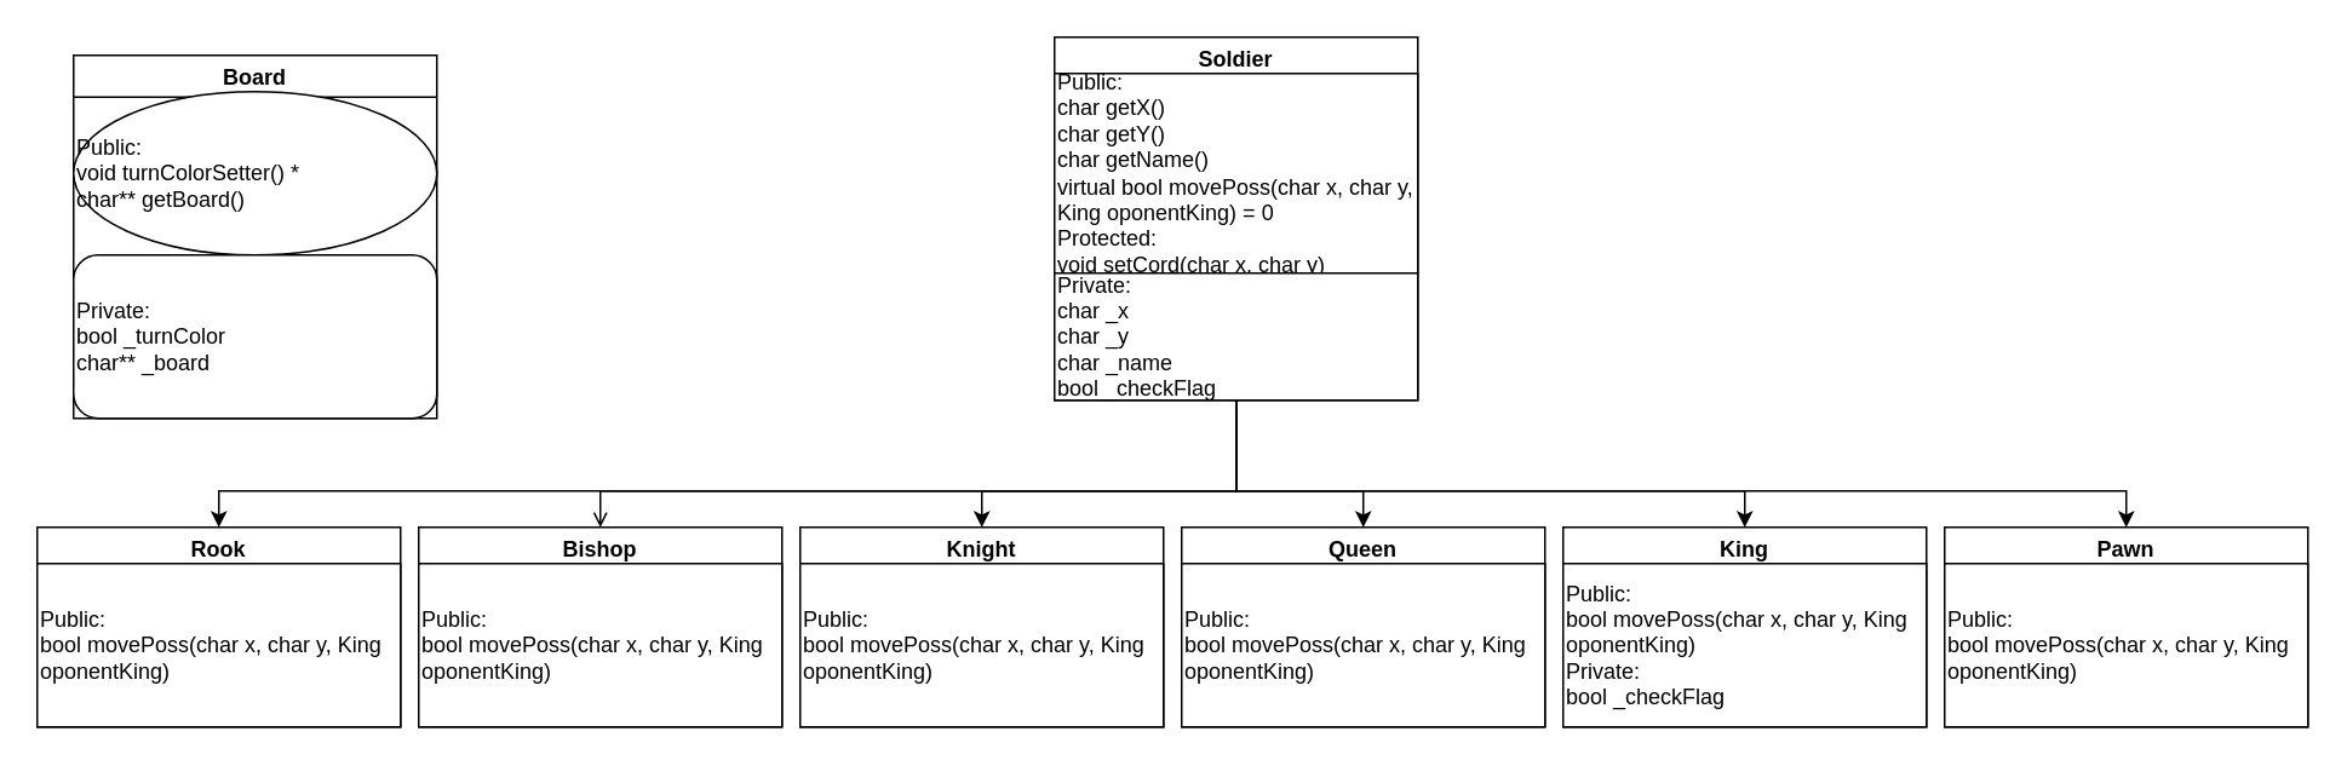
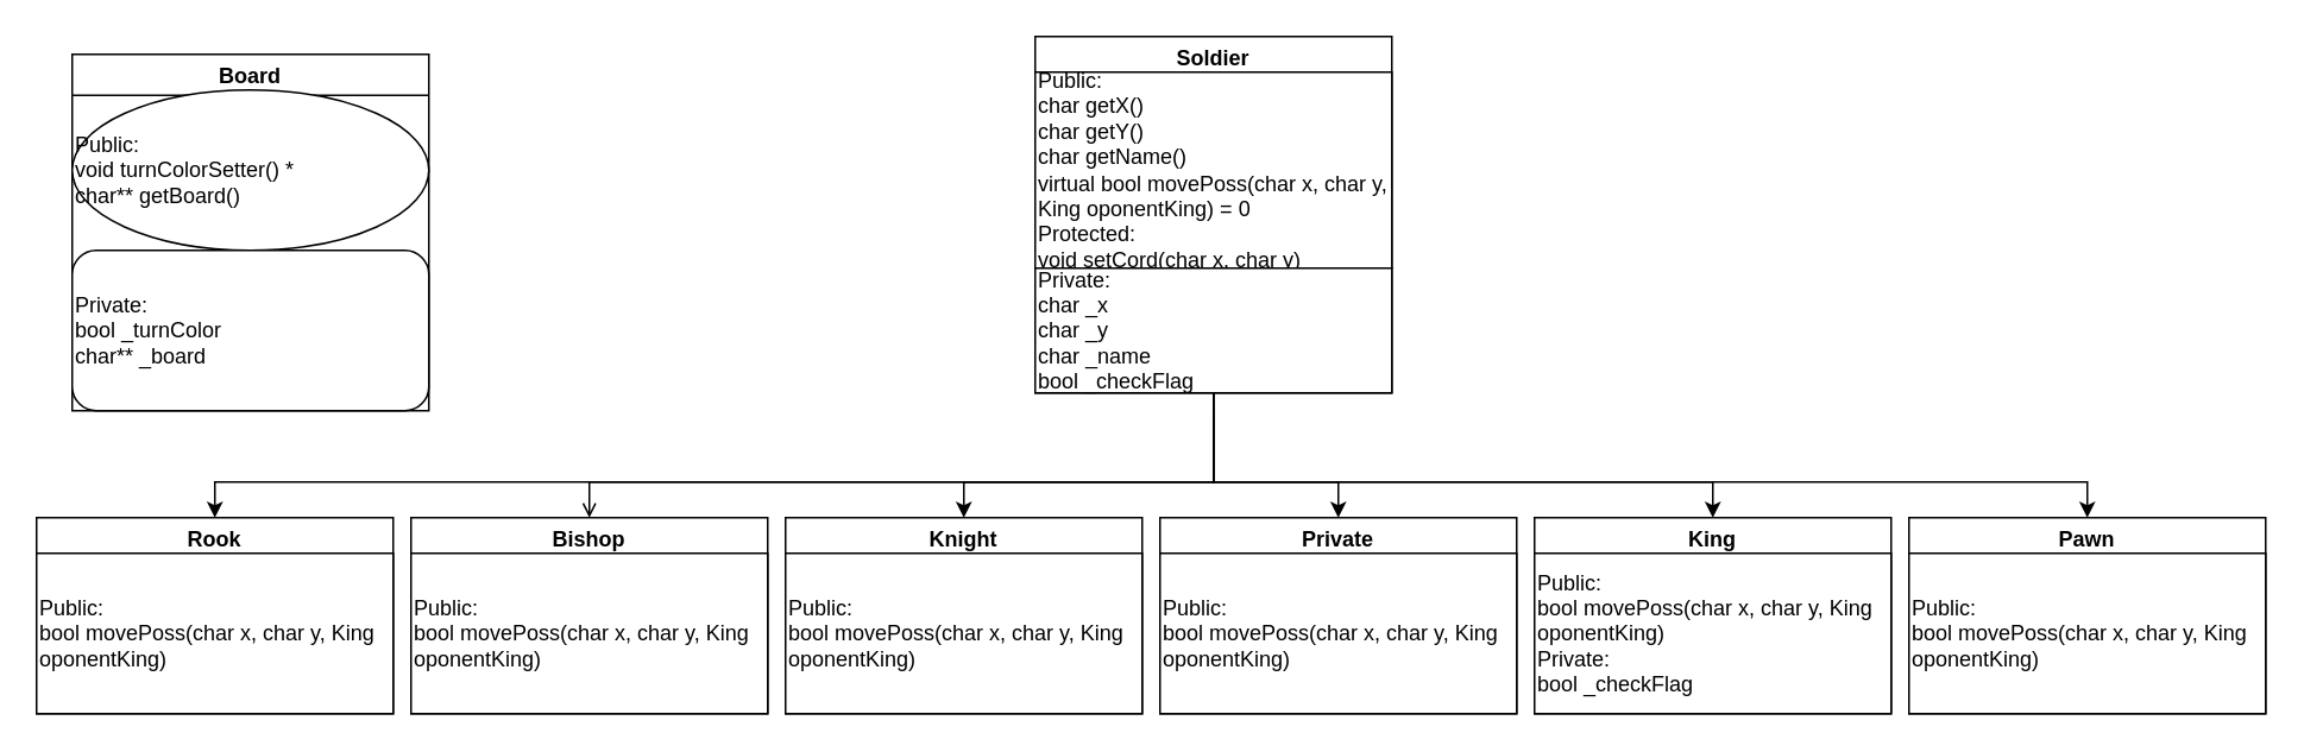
  <mxCell id="0" />
  <mxCell id="1" parent="0" />
  <mxCell id="2" value="" style="edgeStyle=orthogonalEdgeStyle;rounded=0;orthogonalLoop=1;jettySize=auto;html=1;exitX=0.5;exitY=1;exitDx=0;exitDy=0;entryX=0.5;entryY=0;entryDx=0;entryDy=0;endArrow=open;" edge="1" parent="1" source="8" target="14"><mxGeometry relative="1" as="geometry"><Array as="points"><mxPoint x="680" y="270" /><mxPoint x="330" y="270" /></Array></mxGeometry></mxCell>
  <mxCell id="3" value="Board" style="swimlane;" vertex="1" parent="1"><mxGeometry x="40" y="30" width="200" height="200" as="geometry" /></mxCell>
  <mxCell id="4" value="Public:&lt;br&gt;void turnColorSetter() *&lt;br&gt;char** getBoard()" style="ellipse;whiteSpace=wrap;html=1;align=left;" vertex="1" parent="3"><mxGeometry y="20" width="200" height="90" as="geometry" /></mxCell>
  <mxCell id="5" value="Private:&lt;br&gt;bool _turnColor&lt;br&gt;char** _board" style="whiteSpace=wrap;html=1;align=left;rounded=1;" vertex="1" parent="1"><mxGeometry x="40" y="140" width="200" height="90" as="geometry" /></mxCell>
  <mxCell id="6" style="edgeStyle=orthogonalEdgeStyle;rounded=0;orthogonalLoop=1;jettySize=auto;html=1;exitX=0.5;exitY=1;exitDx=0;exitDy=0;entryX=0.5;entryY=0;entryDx=0;entryDy=0;" edge="1" parent="1" source="10" target="11"><mxGeometry relative="1" as="geometry"><Array as="points"><mxPoint x="680" y="270" /><mxPoint x="120" y="270" /></Array></mxGeometry></mxCell>
  <mxCell id="7" style="edgeStyle=orthogonalEdgeStyle;rounded=0;orthogonalLoop=1;jettySize=auto;html=1;exitX=0.5;exitY=1;exitDx=0;exitDy=0;entryX=0.5;entryY=0;entryDx=0;entryDy=0;" edge="1" parent="1" source="10" target="17"><mxGeometry relative="1" as="geometry"><Array as="points"><mxPoint x="680" y="270" /><mxPoint x="540" y="270" /></Array></mxGeometry></mxCell>
  <mxCell id="8" value="Soldier" style="swimlane;" vertex="1" parent="1"><mxGeometry x="580" y="20" width="200" height="200" as="geometry" /></mxCell>
  <mxCell id="9" value="Public:&lt;br&gt;char getX()&lt;br&gt;char getY()&lt;br&gt;char getName()&lt;br&gt;virtual bool movePoss(char x, char y, King oponentKing) = 0&lt;br&gt;Protected:&lt;br&gt;void setCord(char x, char y)" style="rounded=0;whiteSpace=wrap;html=1;align=left;" vertex="1" parent="8"><mxGeometry y="20" width="200" height="110" as="geometry" /></mxCell>
  <mxCell id="10" value="Private:&lt;br&gt;char _x&lt;br&gt;char _y&lt;br&gt;char _name&lt;br&gt;bool _checkFlag" style="rounded=0;whiteSpace=wrap;html=1;align=left;" vertex="1" parent="8"><mxGeometry y="130" width="200" height="70" as="geometry" /></mxCell>
  <mxCell id="11" value="Rook" style="swimlane;" vertex="1" parent="1"><mxGeometry x="20" y="290" width="200" height="110" as="geometry" /></mxCell>
  <mxCell id="12" value="Public:&lt;br&gt;bool movePoss(char x, char y, King oponentKing)" style="rounded=0;whiteSpace=wrap;html=1;align=left;" vertex="1" parent="11"><mxGeometry y="20" width="200" height="90" as="geometry" /></mxCell>
  <mxCell id="13" style="edgeStyle=orthogonalEdgeStyle;rounded=0;orthogonalLoop=1;jettySize=auto;html=1;exitX=0.5;exitY=1;exitDx=0;exitDy=0;" edge="1" parent="11" source="12" target="12"><mxGeometry relative="1" as="geometry" /></mxCell>
  <mxCell id="14" value="Bishop" style="swimlane;" vertex="1" parent="1"><mxGeometry x="230" y="290" width="200" height="110" as="geometry" /></mxCell>
  <mxCell id="15" value="Public:&lt;br&gt;bool movePoss(char x, char y, King oponentKing)" style="rounded=0;whiteSpace=wrap;html=1;align=left;" vertex="1" parent="14"><mxGeometry y="20" width="200" height="90" as="geometry" /></mxCell>
  <mxCell id="16" style="edgeStyle=orthogonalEdgeStyle;rounded=0;orthogonalLoop=1;jettySize=auto;html=1;exitX=0.5;exitY=1;exitDx=0;exitDy=0;" edge="1" parent="14" source="15" target="15"><mxGeometry relative="1" as="geometry" /></mxCell>
  <mxCell id="17" value="Knight" style="swimlane;" vertex="1" parent="1"><mxGeometry x="440" y="290" width="200" height="110" as="geometry" /></mxCell>
  <mxCell id="18" value="Public:&lt;br&gt;bool movePoss(char x, char y, King oponentKing)" style="rounded=0;whiteSpace=wrap;html=1;align=left;" vertex="1" parent="17"><mxGeometry y="20" width="200" height="90" as="geometry" /></mxCell>
  <mxCell id="19" style="edgeStyle=orthogonalEdgeStyle;rounded=0;orthogonalLoop=1;jettySize=auto;html=1;exitX=0.5;exitY=1;exitDx=0;exitDy=0;" edge="1" parent="17" source="18" target="18"><mxGeometry relative="1" as="geometry" /></mxCell>
- <mxCell id="20" value="Queen" style="swimlane;" vertex="1" parent="1"><mxGeometry x="650" y="290" width="200" height="110" as="geometry" /></mxCell>
+ <mxCell id="20" value="Private" style="swimlane;" vertex="1" parent="1"><mxGeometry x="650" y="290" width="200" height="110" as="geometry" /></mxCell>
  <mxCell id="21" value="Public:&lt;br&gt;bool movePoss(char x, char y, King oponentKing)" style="rounded=0;whiteSpace=wrap;html=1;align=left;" vertex="1" parent="20"><mxGeometry y="20" width="200" height="90" as="geometry" /></mxCell>
  <mxCell id="22" style="edgeStyle=orthogonalEdgeStyle;rounded=0;orthogonalLoop=1;jettySize=auto;html=1;exitX=0.5;exitY=1;exitDx=0;exitDy=0;" edge="1" parent="20" source="21" target="21"><mxGeometry relative="1" as="geometry" /></mxCell>
  <mxCell id="23" style="edgeStyle=orthogonalEdgeStyle;rounded=0;orthogonalLoop=1;jettySize=auto;html=1;entryX=0.5;entryY=0;entryDx=0;entryDy=0;" edge="1" parent="1" target="20"><mxGeometry relative="1" as="geometry"><mxPoint x="680" y="230" as="sourcePoint" /><Array as="points"><mxPoint x="680" y="230" /><mxPoint x="680" y="270" /><mxPoint x="750" y="270" /></Array></mxGeometry></mxCell>
  <mxCell id="24" value="King" style="swimlane;" vertex="1" parent="1"><mxGeometry x="860" y="290" width="200" height="110" as="geometry" /></mxCell>
  <mxCell id="25" value="Public:&lt;br&gt;bool movePoss(char x, char y, King oponentKing)&lt;br&gt;Private:&lt;br&gt;bool _checkFlag" style="rounded=0;whiteSpace=wrap;html=1;align=left;" vertex="1" parent="24"><mxGeometry y="20" width="200" height="90" as="geometry" /></mxCell>
  <mxCell id="26" style="edgeStyle=orthogonalEdgeStyle;rounded=0;orthogonalLoop=1;jettySize=auto;html=1;exitX=0.5;exitY=1;exitDx=0;exitDy=0;" edge="1" parent="24" source="25" target="25"><mxGeometry relative="1" as="geometry" /></mxCell>
  <mxCell id="27" style="edgeStyle=orthogonalEdgeStyle;rounded=0;orthogonalLoop=1;jettySize=auto;html=1;exitX=0.5;exitY=1;exitDx=0;exitDy=0;entryX=0.5;entryY=0;entryDx=0;entryDy=0;" edge="1" parent="1" source="10" target="24"><mxGeometry relative="1" as="geometry"><Array as="points"><mxPoint x="680" y="270" /><mxPoint x="960" y="270" /></Array></mxGeometry></mxCell>
  <mxCell id="28" value="Pawn" style="swimlane;" vertex="1" parent="1"><mxGeometry x="1070" y="290" width="200" height="110" as="geometry" /></mxCell>
  <mxCell id="29" value="Public:&lt;br&gt;bool movePoss(char x, char y, King oponentKing)" style="rounded=0;whiteSpace=wrap;html=1;align=left;" vertex="1" parent="28"><mxGeometry y="20" width="200" height="90" as="geometry" /></mxCell>
  <mxCell id="30" style="edgeStyle=orthogonalEdgeStyle;rounded=0;orthogonalLoop=1;jettySize=auto;html=1;exitX=0.5;exitY=1;exitDx=0;exitDy=0;" edge="1" parent="28" source="29" target="29"><mxGeometry relative="1" as="geometry" /></mxCell>
  <mxCell id="31" style="edgeStyle=orthogonalEdgeStyle;rounded=0;orthogonalLoop=1;jettySize=auto;html=1;exitX=0.5;exitY=1;exitDx=0;exitDy=0;entryX=0.5;entryY=0;entryDx=0;entryDy=0;" edge="1" parent="1" source="10" target="28"><mxGeometry relative="1" as="geometry"><Array as="points"><mxPoint x="680" y="270" /><mxPoint x="1170" y="270" /></Array></mxGeometry></mxCell>
